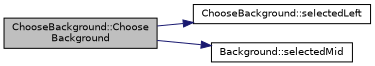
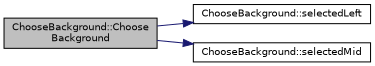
  digraph {
    rankdir=LR
    node [color=black fillcolor=white fontname=Helvetica fontsize=10 shape=record style=filled]
    edge [color=midnightblue fontname=Helvetica fontsize=10 labelfontname=Helvetica labelfontsize=10 style=solid]
    n1 [fillcolor=grey75 fontcolor=black height=0.2 label="ChooseBackground::Choose\lBackground" width=0.4]
    n2 [height=0.2 label="ChooseBackground::selectedLeft" width=0.4]
-   n3 [height=0.2 label="Background::selectedMid" width=0.4]
+   n3 [height=0.2 label="ChooseBackground::selectedMid" width=0.4]
    n1 -> n2
    n1 -> n3
  }
